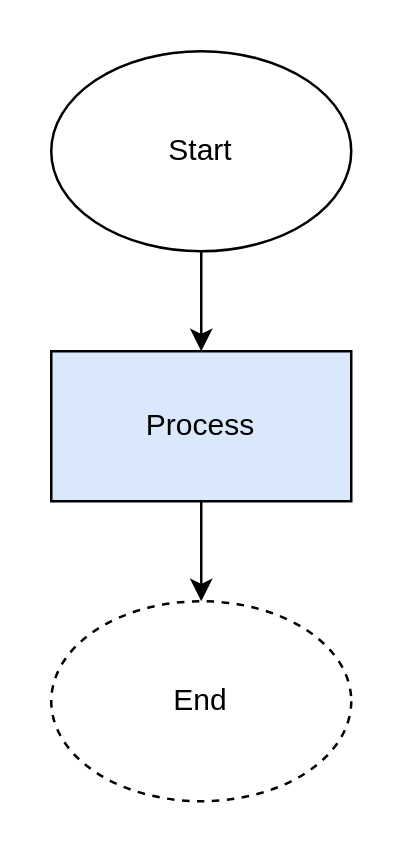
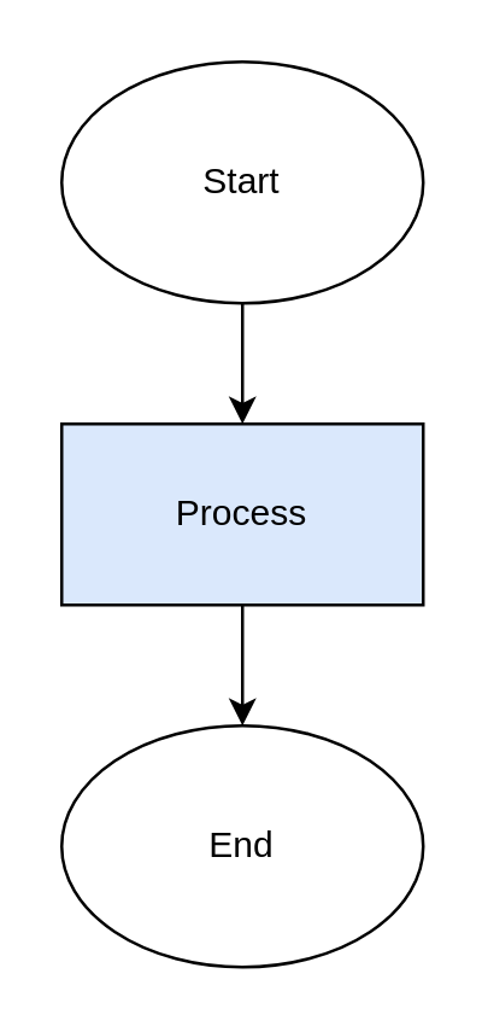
  <mxCell id="0" />
  <mxCell id="1" parent="0" />
  <mxCell id="2" value="" style="edgeStyle=orthogonalEdgeStyle;rounded=0;orthogonalLoop=1;jettySize=auto;html=1;" edge="1" parent="1" source="3" target="5"><mxGeometry relative="1" as="geometry" /></mxCell>
  <mxCell id="3" value="Start" style="ellipse;whiteSpace=wrap;html=1;" vertex="1" parent="1"><mxGeometry x="20" y="20" width="120" height="80" as="geometry" /></mxCell>
  <mxCell id="4" value="" style="edgeStyle=orthogonalEdgeStyle;rounded=0;orthogonalLoop=1;jettySize=auto;html=1;" edge="1" parent="1" source="5" target="6"><mxGeometry relative="1" as="geometry" /></mxCell>
  <mxCell id="5" value="Process" style="whiteSpace=wrap;html=1;fillColor=#dae8fc;" vertex="1" parent="1"><mxGeometry x="20" y="140" width="120" height="60" as="geometry" /></mxCell>
- <mxCell id="6" value="End" style="ellipse;whiteSpace=wrap;html=1;dashed=1;" vertex="1" parent="1"><mxGeometry x="20" y="240" width="120" height="80" as="geometry" /></mxCell>
+ <mxCell id="6" value="End" style="ellipse;whiteSpace=wrap;html=1;" vertex="1" parent="1"><mxGeometry x="20" y="240" width="120" height="80" as="geometry" /></mxCell>
